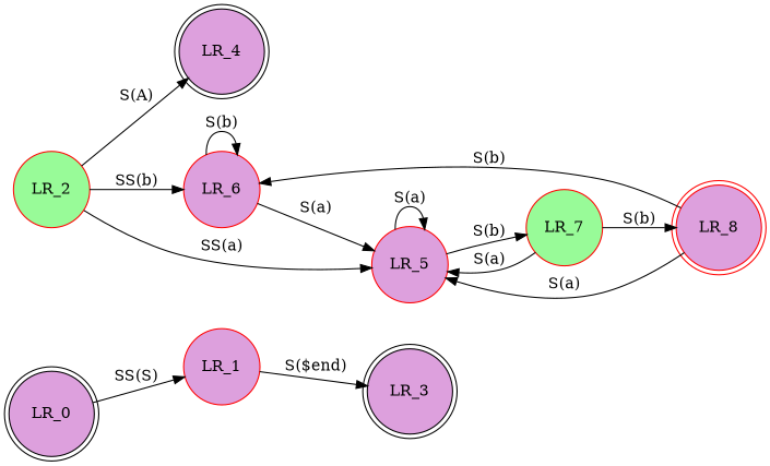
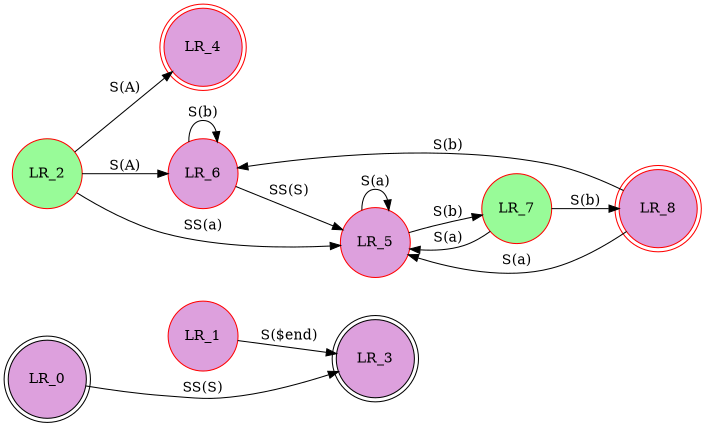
  digraph {
    rankdir=LR
    node [fillcolor=plum shape=circle style=filled color=red]
    LR_0 [shape=doublecircle color=""]
    LR_1
    LR_2 [fillcolor=palegreen]
-   LR_4 [shape=doublecircle color=""]
+   LR_4 [shape=doublecircle]
    LR_6
    LR_5
    LR_3 [shape=doublecircle color=""]
    LR_8 [shape=doublecircle]
    LR_7 [fillcolor=palegreen]
-   LR_0 -> LR_1 [label="SS(S)"]
+   LR_0 -> LR_3 [label="SS(S)"]
    LR_1 -> LR_3 [label="S($end)"]
    LR_2 -> LR_4 [label="S(A)"]
-   LR_2 -> LR_6 [label="SS(b)"]
+   LR_2 -> LR_6 [label="S(A)"]
    LR_2 -> LR_5 [label="SS(a)"]
    LR_6 -> LR_6 [label="S(b)"]
-   LR_6 -> LR_5 [label="S(a)"]
+   LR_6 -> LR_5 [label="SS(S)"]
    LR_5 -> LR_5 [label="S(a)"]
    LR_5 -> LR_7 [label="S(b)"]
    LR_8 -> LR_6 [label="S(b)"]
    LR_8 -> LR_5 [label="S(a)"]
    LR_7 -> LR_5 [label="S(a)"]
    LR_7 -> LR_8 [label="S(b)"]
  }
